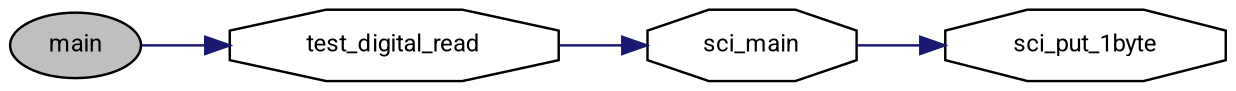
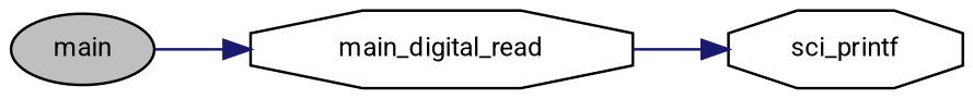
  digraph {
    fontname=Roboto
    rankdir=LR
    node [color=black fillcolor=white fontname=Roboto fontsize=10 shape=octagon style=filled]
    edge [color=midnightblue fontname=Roboto fontsize=10 labelfontname=Helvetica labelfontsize=10 style=solid]
    n1 [fillcolor=grey75 fontcolor=black height=0.2 label=main shape=ellipse width=0.4]
-   n2 [height=0.2 label=test_digital_read width=0.4]
-   n3 [height=0.2 label=sci_main width=0.4]
-   n4 [height=0.2 label=sci_put_1byte width=0.4]
+   n2 [height=0.2 label=main_digital_read width=0.4]
+   n3 [height=0.2 label=sci_printf width=0.4]
    n1 -> n2
    n2 -> n3
-   n3 -> n4
  }
